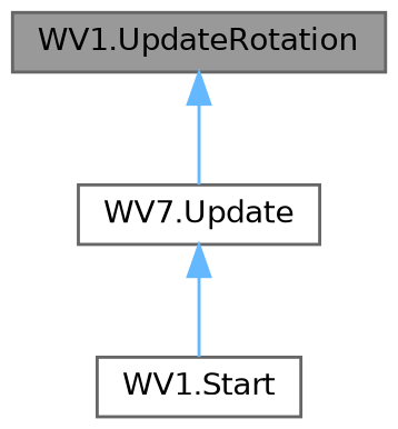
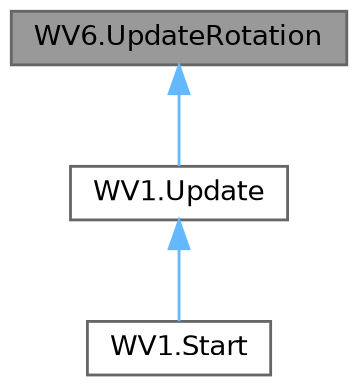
  digraph {
    rankdir=TB
    node [color=grey40 fillcolor=white fontname=Helvetica fontsize=10 shape=box style=filled]
    edge [color=steelblue1 dir=back fontname=Helvetica fontsize=10 labelfontname=Helvetica labelfontsize=10 style=solid]
-   n1 [color=gray40 fillcolor=grey60 fontcolor=black height=0.2 label="WV1.UpdateRotation" width=0.4]
-   n2 [height=0.2 label="WV7.Update" width=0.4]
+   n1 [color=gray40 fillcolor=grey60 fontcolor=black height=0.2 label="WV6.UpdateRotation" width=0.4]
+   n2 [height=0.2 label="WV1.Update" width=0.4]
    n3 [height=0.2 label="WV1.Start" width=0.4]
    n1 -> n2
    n2 -> n3
  }
